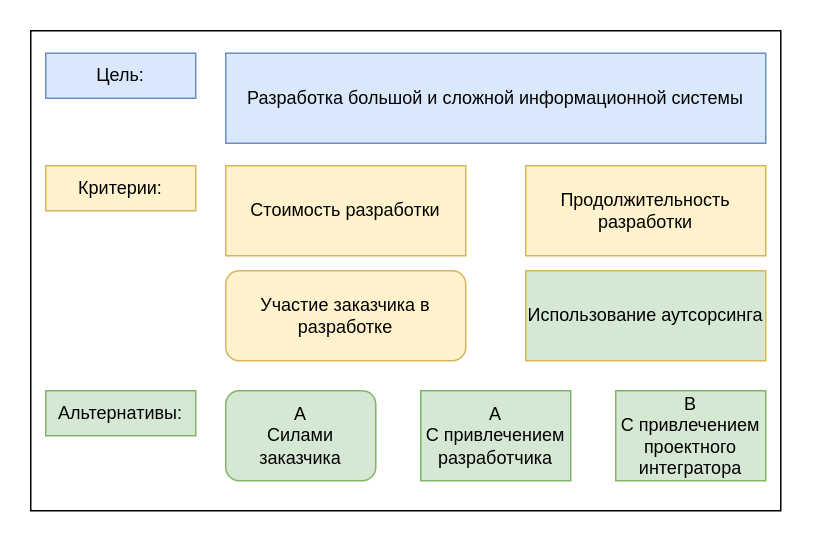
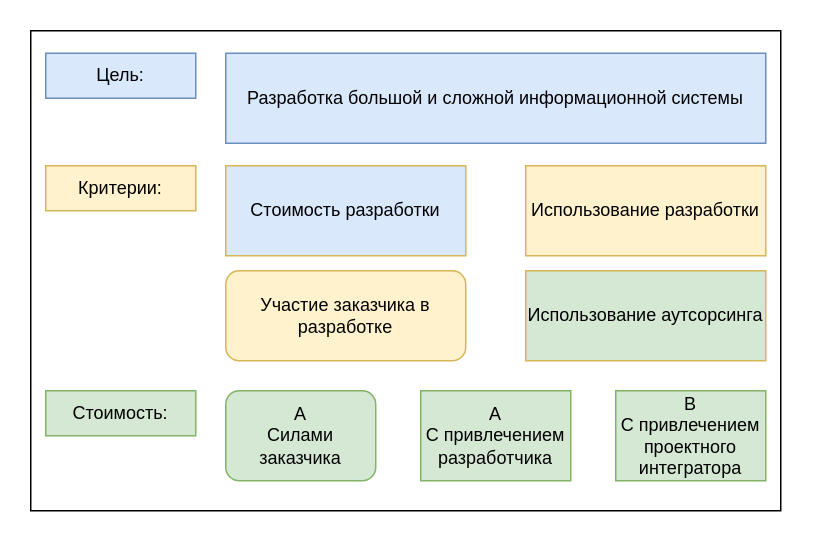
  <mxCell id="0" />
  <mxCell id="1" parent="0" />
  <mxCell id="2" value="" style="rounded=0;whiteSpace=wrap;html=1;" vertex="1" parent="1"><mxGeometry x="20" y="20" width="500" height="320" as="geometry" /></mxCell>
  <mxCell id="3" value="Цель:" style="text;html=1;strokeColor=#6c8ebf;fillColor=#dae8fc;align=center;verticalAlign=middle;whiteSpace=wrap;rounded=0;" vertex="1" parent="1"><mxGeometry x="30" y="35" width="100" height="30" as="geometry" /></mxCell>
  <mxCell id="4" value="Критерии:" style="text;html=1;strokeColor=#d6b656;fillColor=#fff2cc;align=center;verticalAlign=middle;whiteSpace=wrap;rounded=0;" vertex="1" parent="1"><mxGeometry x="30" y="110" width="100" height="30" as="geometry" /></mxCell>
- <mxCell id="5" value="Альтернативы:" style="text;html=1;strokeColor=#82b366;fillColor=#d5e8d4;align=center;verticalAlign=middle;whiteSpace=wrap;rounded=0;" vertex="1" parent="1"><mxGeometry x="30" y="260" width="100" height="30" as="geometry" /></mxCell>
+ <mxCell id="5" value="Стоимость:" style="text;html=1;strokeColor=#82b366;fillColor=#d5e8d4;align=center;verticalAlign=middle;whiteSpace=wrap;rounded=0;" vertex="1" parent="1"><mxGeometry x="30" y="260" width="100" height="30" as="geometry" /></mxCell>
  <mxCell id="6" value="Разработка большой и сложной информационной системы" style="rounded=0;whiteSpace=wrap;html=1;fillColor=#dae8fc;strokeColor=#6c8ebf;" vertex="1" parent="1"><mxGeometry x="150" y="35" width="360" height="60" as="geometry" /></mxCell>
- <mxCell id="7" value="Стоимость разработки" style="rounded=0;whiteSpace=wrap;html=1;fillColor=#fff2cc;strokeColor=#d6b656;" vertex="1" parent="1"><mxGeometry x="150" y="110" width="160" height="60" as="geometry" /></mxCell>
+ <mxCell id="7" value="Стоимость разработки" style="rounded=0;whiteSpace=wrap;html=1;fillColor=#dae8fc;strokeColor=#d6b656;" vertex="1" parent="1"><mxGeometry x="150" y="110" width="160" height="60" as="geometry" /></mxCell>
  <mxCell id="8" value="Участие заказчика в разработке" style="whiteSpace=wrap;html=1;fillColor=#fff2cc;strokeColor=#d6b656;rounded=1;" vertex="1" parent="1"><mxGeometry x="150" y="180" width="160" height="60" as="geometry" /></mxCell>
- <mxCell id="9" value="Продолжительность разработки" style="rounded=0;whiteSpace=wrap;html=1;fillColor=#fff2cc;strokeColor=#d6b656;" vertex="1" parent="1"><mxGeometry x="350" y="110" width="160" height="60" as="geometry" /></mxCell>
+ <mxCell id="9" value="Использование разработки" style="rounded=0;whiteSpace=wrap;html=1;fillColor=#fff2cc;strokeColor=#d6b656;" vertex="1" parent="1"><mxGeometry x="350" y="110" width="160" height="60" as="geometry" /></mxCell>
  <mxCell id="10" value="Использование аутсорсинга" style="rounded=0;whiteSpace=wrap;html=1;fillColor=#d5e8d4;strokeColor=#d6b656;" vertex="1" parent="1"><mxGeometry x="350" y="180" width="160" height="60" as="geometry" /></mxCell>
  <mxCell id="11" value="А&lt;br&gt;Силами заказчика" style="whiteSpace=wrap;html=1;fillColor=#d5e8d4;strokeColor=#82b366;rounded=1;" vertex="1" parent="1"><mxGeometry x="150" y="260" width="100" height="60" as="geometry" /></mxCell>
  <mxCell id="12" value="А&lt;br&gt;С привлечением разработчика" style="rounded=0;whiteSpace=wrap;html=1;fillColor=#d5e8d4;strokeColor=#82b366;" vertex="1" parent="1"><mxGeometry x="280" y="260" width="100" height="60" as="geometry" /></mxCell>
  <mxCell id="13" value="В&lt;br&gt;С привлечением проектного интегратора" style="rounded=0;whiteSpace=wrap;html=1;fillColor=#d5e8d4;strokeColor=#82b366;" vertex="1" parent="1"><mxGeometry x="410" y="260" width="100" height="60" as="geometry" /></mxCell>
